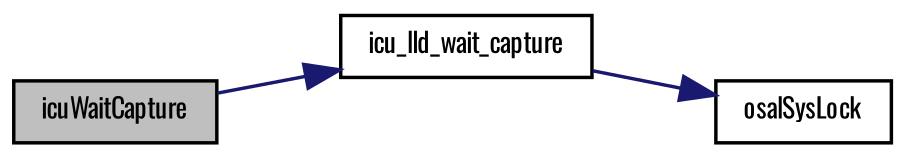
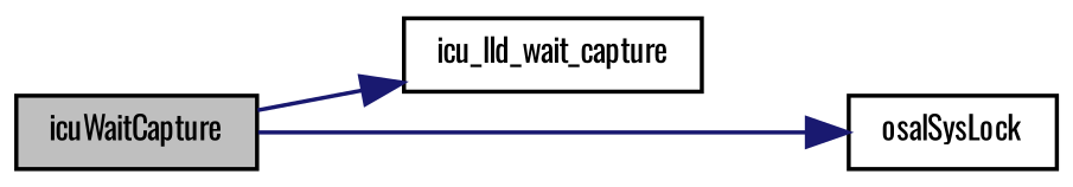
  digraph {
    fontname=Oswald
    rankdir=LR
    node [color=black fontname=Oswald fontsize=8 shape=record]
    edge [color=midnightblue fontname=Oswald fontsize=8 labelfontname=Helvetica labelfontsize=8 style=solid]
    n1 [fillcolor=grey75 fontcolor=black height=0.2 label=icuWaitCapture style=filled width=0.4]
    n2 [height=0.2 label=icu_lld_wait_capture width=0.4]
    n3 [height=0.2 label=osalSysLock width=0.4]
    n1 -> n2
-   n2 -> n3
+   n1 -> n3
  }
